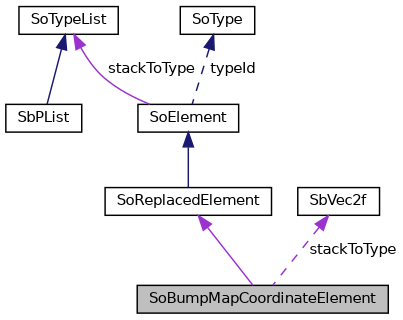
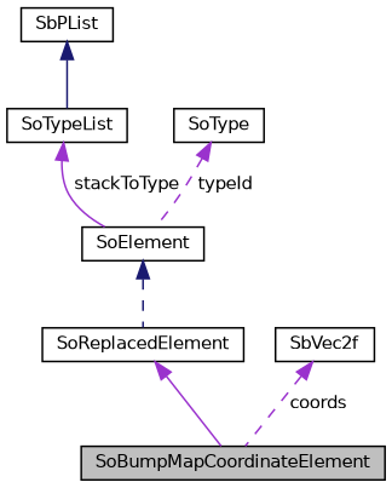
  digraph {
    node [color=black fillcolor=white fontname=Helvetica fontsize=10 shape=record style=filled]
    edge [color=darkorchid3 dir=back fontname=Helvetica fontsize=10 labelfontname=Helvetica labelfontsize=10 style=solid]
    n1 [fillcolor=grey75 fontcolor=black height=0.2 label=SoBumpMapCoordinateElement width=0.4]
    n2 [height=0.2 label=SoReplacedElement width=0.4]
    n3 [height=0.2 label=SoElement width=0.4]
    n4 [height=0.2 label=SoTypeList width=0.4]
    n5 [height=0.2 label=SbPList width=0.4]
    n6 [height=0.2 label=SoType width=0.4]
    n7 [height=0.2 label=SbVec2f width=0.4]
    n2 -> n1
-   n3 -> n2 [color=midnightblue]
+   n3 -> n2 [color=midnightblue style=dashed]
    n4 -> n3 [label=" stackToType"]
-   n4 -> n5 [color=midnightblue]
-   n6 -> n3 [color=midnightblue label=" typeId" style=dashed]
-   n7 -> n1 [label=" stackToType" style=dashed]
+   n5 -> n4 [color=midnightblue]
+   n6 -> n3 [label=" typeId" style=dashed]
+   n7 -> n1 [label=" coords" style=dashed]
  }
